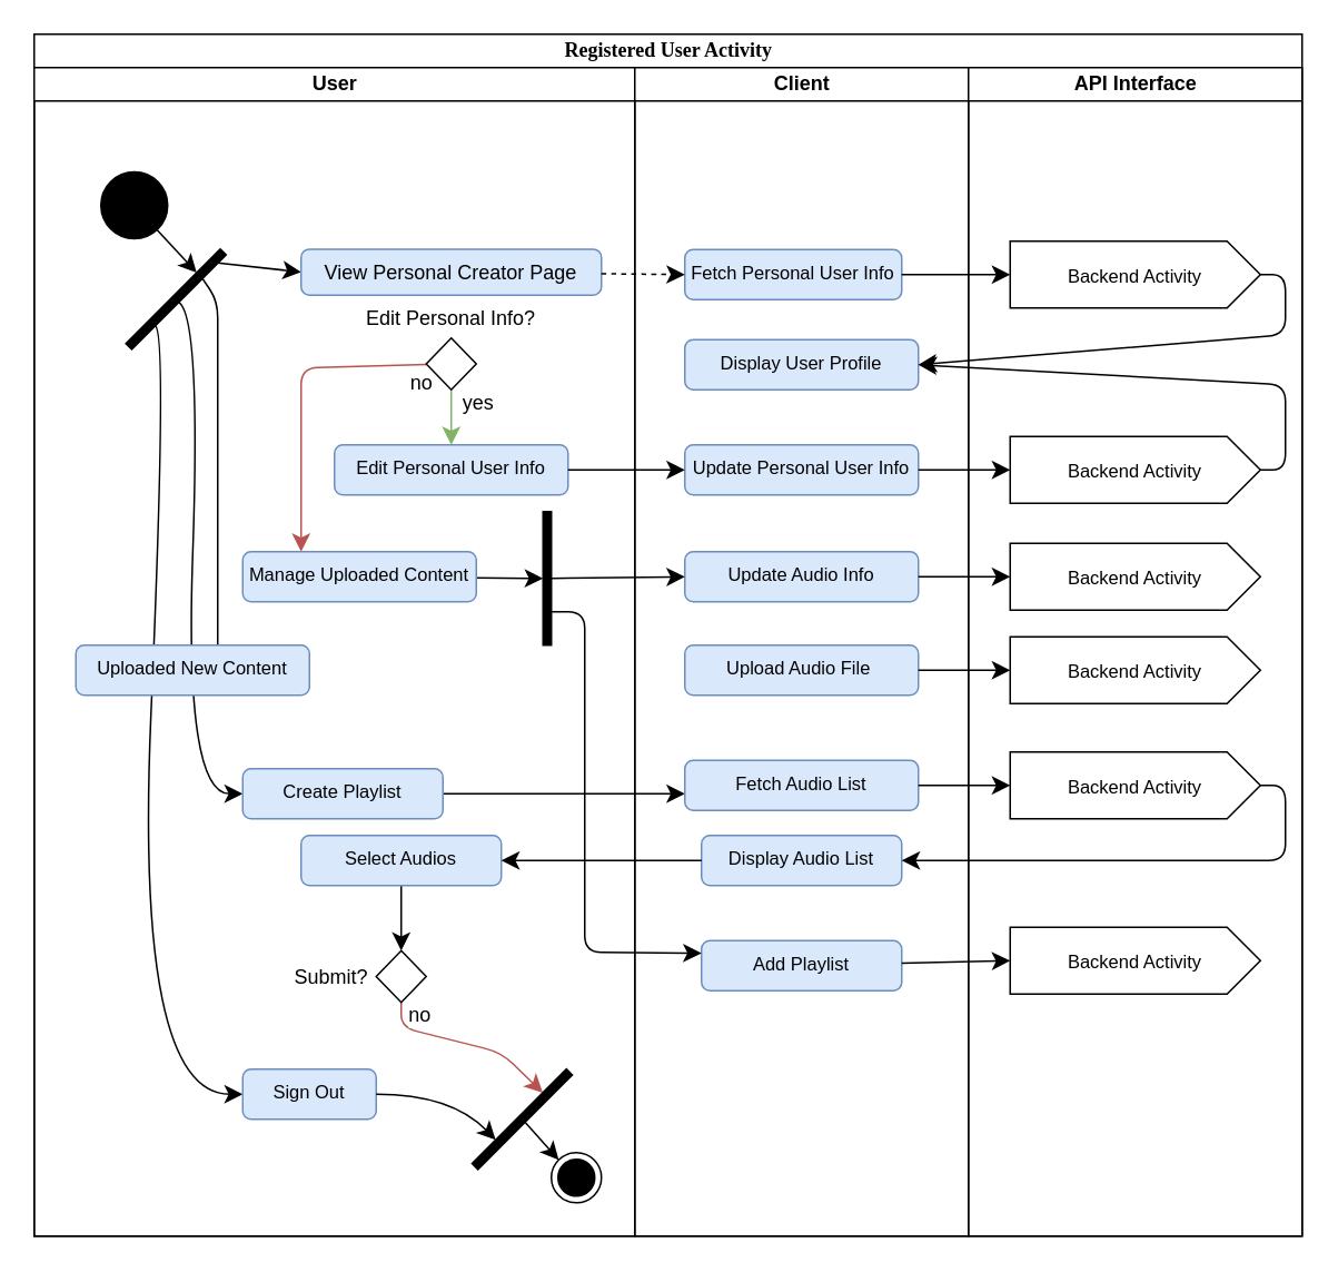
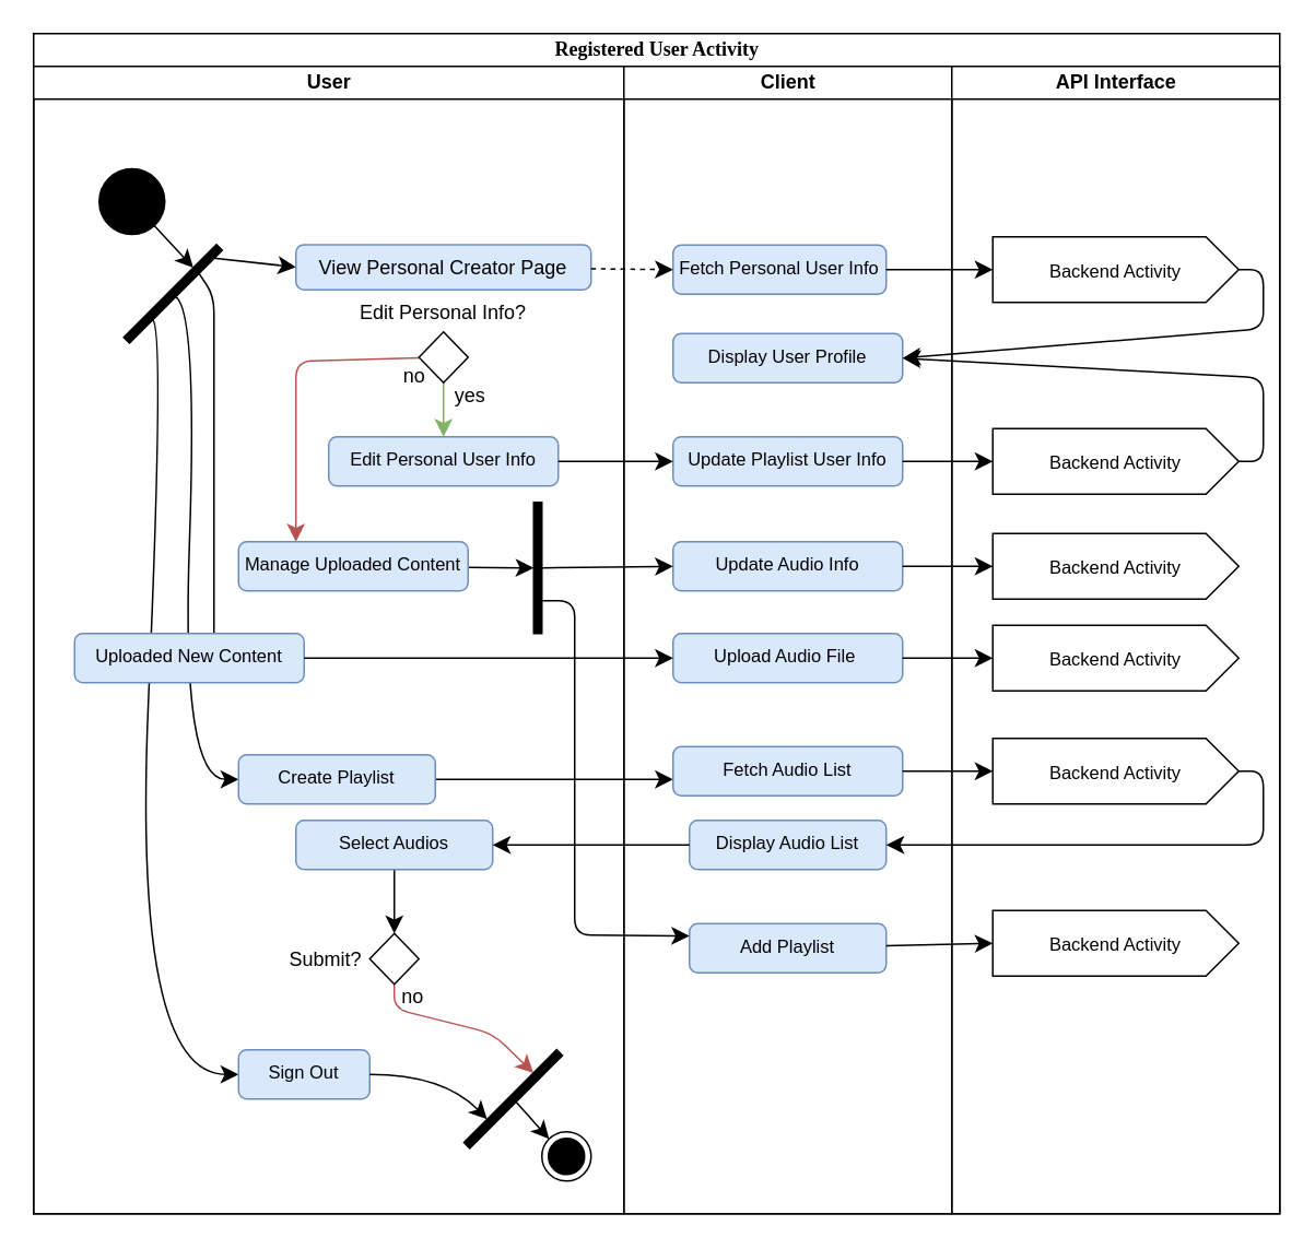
  <mxCell id="0" />
  <mxCell id="1" parent="0" />
  <mxCell id="2" value="Registered User Activity" style="swimlane;html=1;childLayout=stackLayout;startSize=20;rounded=0;shadow=0;comic=0;labelBackgroundColor=none;strokeWidth=1;fontFamily=Verdana;fontSize=12;align=center;" vertex="1" parent="1"><mxGeometry x="20" y="20" width="760" height="720" as="geometry" /></mxCell>
  <mxCell id="3" value="User" style="swimlane;html=1;startSize=20;" vertex="1" parent="2"><mxGeometry y="20" width="360" height="700" as="geometry" /></mxCell>
  <mxCell id="4" style="edgeStyle=none;curved=1;rounded=0;orthogonalLoop=1;jettySize=auto;html=1;entryX=0.75;entryY=0;entryDx=0;entryDy=0;fontSize=12;startSize=8;endSize=8;" edge="1" parent="3" source="5" target="10"><mxGeometry relative="1" as="geometry" /></mxCell>
  <mxCell id="5" value="" style="ellipse;whiteSpace=wrap;html=1;rounded=0;shadow=0;comic=0;labelBackgroundColor=none;strokeWidth=1;fillColor=#000000;fontFamily=Verdana;fontSize=12;align=center;" vertex="1" parent="3"><mxGeometry x="40" y="62.5" width="40" height="40" as="geometry" /></mxCell>
  <mxCell id="6" style="edgeStyle=none;curved=1;rounded=0;orthogonalLoop=1;jettySize=auto;html=1;entryX=0;entryY=0.5;entryDx=0;entryDy=0;fontSize=12;startSize=8;endSize=8;exitX=0.913;exitY=0.947;exitDx=0;exitDy=0;exitPerimeter=0;" edge="1" parent="3" source="10" target="11"><mxGeometry relative="1" as="geometry"><mxPoint x="110" y="120" as="sourcePoint" /><Array as="points" /></mxGeometry></mxCell>
  <mxCell id="7" style="edgeStyle=none;curved=0;rounded=1;orthogonalLoop=1;jettySize=auto;html=1;entryX=0;entryY=0.5;entryDx=0;entryDy=0;fontSize=12;startSize=8;endSize=8;exitX=0.75;exitY=1;exitDx=0;exitDy=0;" edge="1" parent="3" source="10" target="20"><mxGeometry relative="1" as="geometry"><mxPoint x="60" y="250" as="sourcePoint" /><Array as="points"><mxPoint x="110" y="140" /><mxPoint x="110" y="361" /></Array></mxGeometry></mxCell>
  <mxCell id="8" style="edgeStyle=none;curved=1;rounded=0;orthogonalLoop=1;jettySize=auto;html=1;fontSize=12;startSize=8;endSize=8;exitX=0.5;exitY=1;exitDx=0;exitDy=0;entryX=0;entryY=0.5;entryDx=0;entryDy=0;" edge="1" parent="3" source="10" target="22"><mxGeometry relative="1" as="geometry"><mxPoint x="88" y="470" as="targetPoint" /><Array as="points"><mxPoint x="100" y="150" /><mxPoint x="90" y="435" /></Array></mxGeometry></mxCell>
  <mxCell id="9" style="edgeStyle=none;curved=1;rounded=0;orthogonalLoop=1;jettySize=auto;html=1;fontSize=12;startSize=8;endSize=8;exitX=0.25;exitY=1;exitDx=0;exitDy=0;entryX=0;entryY=0.5;entryDx=0;entryDy=0;" edge="1" parent="3" source="10" target="29"><mxGeometry relative="1" as="geometry"><mxPoint x="78" y="710" as="targetPoint" /><Array as="points"><mxPoint x="80" y="160" /><mxPoint x="60" y="615" /></Array></mxGeometry></mxCell>
  <mxCell id="10" value="" style="rounded=0;whiteSpace=wrap;html=1;fillColor=#000000;rotation=-45;" vertex="1" parent="3"><mxGeometry x="45" y="136.25" width="80" height="5" as="geometry" /></mxCell>
  <mxCell id="11" value="View Personal Creator Page" style="html=1;align=center;verticalAlign=top;rounded=1;absoluteArcSize=1;arcSize=10;dashed=0;whiteSpace=wrap;fillColor=#dae8fc;strokeColor=#6c8ebf;" vertex="1" parent="3"><mxGeometry x="160" y="108.75" width="180" height="27.5" as="geometry" /></mxCell>
  <mxCell id="12" value="&lt;span style=&quot;font-size: 11px;&quot;&gt;Edit Personal User Info&lt;/span&gt;" style="html=1;align=center;verticalAlign=top;rounded=1;absoluteArcSize=1;arcSize=10;dashed=0;whiteSpace=wrap;fillColor=#dae8fc;strokeColor=#6c8ebf;" vertex="1" parent="3"><mxGeometry x="180" y="226" width="140" height="30" as="geometry" /></mxCell>
  <mxCell id="13" style="edgeStyle=none;curved=1;rounded=0;orthogonalLoop=1;jettySize=auto;html=1;fontSize=12;startSize=8;endSize=8;entryX=0.5;entryY=0;entryDx=0;entryDy=0;fillColor=#d5e8d4;strokeColor=#82b366;" edge="1" parent="3" source="17" target="12"><mxGeometry relative="1" as="geometry"><mxPoint x="130" y="197" as="targetPoint" /><Array as="points" /></mxGeometry></mxCell>
  <mxCell id="14" value="yes" style="edgeLabel;html=1;align=center;verticalAlign=middle;resizable=0;points=[];fontSize=12;" vertex="1" connectable="0" parent="13"><mxGeometry x="-0.262" y="-1" relative="1" as="geometry"><mxPoint x="16" y="-5" as="offset" /></mxGeometry></mxCell>
  <mxCell id="15" style="edgeStyle=none;curved=0;rounded=1;orthogonalLoop=1;jettySize=auto;html=1;fontSize=12;startSize=8;endSize=8;fillColor=#f8cecc;strokeColor=#b85450;entryX=0.25;entryY=0;entryDx=0;entryDy=0;" edge="1" parent="3" source="17" target="19"><mxGeometry relative="1" as="geometry"><mxPoint x="80" y="190" as="targetPoint" /><Array as="points"><mxPoint x="160" y="180" /></Array></mxGeometry></mxCell>
  <mxCell id="16" value="no" style="edgeLabel;html=1;align=center;verticalAlign=middle;resizable=0;points=[];fontSize=12;" vertex="1" connectable="0" parent="15"><mxGeometry x="-0.236" y="-3" relative="1" as="geometry"><mxPoint x="67" y="12" as="offset" /></mxGeometry></mxCell>
  <mxCell id="17" value="Edit Personal Info?&#10;&#10;&#10;&#10;" style="rhombus;" vertex="1" parent="3"><mxGeometry x="235" y="162" width="30" height="31" as="geometry" /></mxCell>
  <mxCell id="18" style="edgeStyle=none;curved=1;rounded=0;orthogonalLoop=1;jettySize=auto;html=1;entryX=0.5;entryY=1;entryDx=0;entryDy=0;fontSize=12;startSize=8;endSize=8;" edge="1" parent="3" source="19" target="28"><mxGeometry relative="1" as="geometry"><mxPoint x="310" y="305" as="targetPoint" /></mxGeometry></mxCell>
  <mxCell id="19" value="&lt;span style=&quot;font-size: 11px;&quot;&gt;Manage Uploaded Content&lt;/span&gt;" style="html=1;align=center;verticalAlign=top;rounded=1;absoluteArcSize=1;arcSize=10;dashed=0;whiteSpace=wrap;fillColor=#dae8fc;strokeColor=#6c8ebf;" vertex="1" parent="3"><mxGeometry x="125" y="290" width="140" height="30" as="geometry" /></mxCell>
  <mxCell id="20" value="&lt;span style=&quot;font-size: 11px;&quot;&gt;Uploaded New Content&lt;/span&gt;" style="html=1;align=center;verticalAlign=top;rounded=1;absoluteArcSize=1;arcSize=10;dashed=0;whiteSpace=wrap;fillColor=#dae8fc;strokeColor=#6c8ebf;" vertex="1" parent="3"><mxGeometry x="25" y="346" width="140" height="30" as="geometry" /></mxCell>
  <mxCell id="21" style="edgeStyle=none;curved=1;rounded=0;orthogonalLoop=1;jettySize=auto;html=1;fontSize=12;startSize=8;endSize=8;" edge="1" parent="3" source="22"><mxGeometry relative="1" as="geometry"><mxPoint x="390" y="435" as="targetPoint" /></mxGeometry></mxCell>
  <mxCell id="22" value="&lt;span style=&quot;font-size: 11px;&quot;&gt;Create Playlist&lt;/span&gt;" style="html=1;align=center;verticalAlign=top;rounded=1;absoluteArcSize=1;arcSize=10;dashed=0;whiteSpace=wrap;fillColor=#dae8fc;strokeColor=#6c8ebf;" vertex="1" parent="3"><mxGeometry x="125" y="420" width="120" height="30" as="geometry" /></mxCell>
  <mxCell id="23" style="edgeStyle=none;curved=1;rounded=0;orthogonalLoop=1;jettySize=auto;html=1;fontSize=12;startSize=8;endSize=8;entryX=0.5;entryY=0;entryDx=0;entryDy=0;" edge="1" parent="3" source="24" target="27"><mxGeometry relative="1" as="geometry"><mxPoint x="220" y="520" as="targetPoint" /></mxGeometry></mxCell>
  <mxCell id="24" value="&lt;span style=&quot;font-size: 11px;&quot;&gt;Select Audios&lt;/span&gt;" style="html=1;align=center;verticalAlign=top;rounded=1;absoluteArcSize=1;arcSize=10;dashed=0;whiteSpace=wrap;fillColor=#dae8fc;strokeColor=#6c8ebf;" vertex="1" parent="3"><mxGeometry x="160" y="460" width="120" height="30" as="geometry" /></mxCell>
  <mxCell id="25" style="edgeStyle=none;curved=0;rounded=1;orthogonalLoop=1;jettySize=auto;html=1;fontSize=12;startSize=8;endSize=8;entryX=0.25;entryY=1;entryDx=0;entryDy=0;fillColor=#f8cecc;strokeColor=#b85450;" edge="1" parent="3" source="27" target="31"><mxGeometry relative="1" as="geometry"><mxPoint x="280.0" y="575" as="targetPoint" /><Array as="points"><mxPoint x="220" y="575" /><mxPoint x="280" y="590" /></Array></mxGeometry></mxCell>
  <mxCell id="26" value="no" style="edgeLabel;html=1;align=center;verticalAlign=middle;resizable=0;points=[];fontSize=12;" vertex="1" connectable="0" parent="25"><mxGeometry x="-0.128" relative="1" as="geometry"><mxPoint x="-22" y="-16" as="offset" /></mxGeometry></mxCell>
  <mxCell id="27" value="Submit?                         " style="rhombus;" vertex="1" parent="3"><mxGeometry x="205" y="529" width="30" height="31" as="geometry" /></mxCell>
  <mxCell id="28" value="" style="rounded=0;whiteSpace=wrap;html=1;fillColor=#000000;rotation=0;direction=south;" vertex="1" parent="3"><mxGeometry x="305" y="266" width="5" height="80" as="geometry" /></mxCell>
  <mxCell id="29" value="&lt;span style=&quot;font-size: 11px;&quot;&gt;Sign Out&lt;/span&gt;" style="html=1;align=center;verticalAlign=top;rounded=1;absoluteArcSize=1;arcSize=10;dashed=0;whiteSpace=wrap;fillColor=#dae8fc;strokeColor=#6c8ebf;" vertex="1" parent="3"><mxGeometry x="125" y="600" width="80" height="30" as="geometry" /></mxCell>
  <mxCell id="30" value="" style="ellipse;html=1;shape=endState;fillColor=strokeColor;" vertex="1" parent="3"><mxGeometry x="310" y="650" width="30" height="30" as="geometry" /></mxCell>
  <mxCell id="31" value="" style="rounded=0;whiteSpace=wrap;html=1;fillColor=#000000;rotation=45;direction=south;" vertex="1" parent="3"><mxGeometry x="290" y="590" width="5" height="80" as="geometry" /></mxCell>
  <mxCell id="32" style="edgeStyle=none;curved=1;rounded=0;orthogonalLoop=1;jettySize=auto;html=1;fontSize=12;startSize=8;endSize=8;entryX=0;entryY=0;entryDx=0;entryDy=0;exitX=0.5;exitY=0;exitDx=0;exitDy=0;" edge="1" parent="3" source="31" target="30"><mxGeometry relative="1" as="geometry"><mxPoint x="230" y="539" as="targetPoint" /><mxPoint x="230" y="500" as="sourcePoint" /></mxGeometry></mxCell>
  <mxCell id="33" style="edgeStyle=none;curved=1;rounded=0;orthogonalLoop=1;jettySize=auto;html=1;fontSize=12;startSize=8;endSize=8;entryX=0.75;entryY=1;entryDx=0;entryDy=0;exitX=1;exitY=0.5;exitDx=0;exitDy=0;" edge="1" parent="3" source="29" target="31"><mxGeometry relative="1" as="geometry"><mxPoint x="334" y="674" as="targetPoint" /><mxPoint x="304" y="642" as="sourcePoint" /><Array as="points"><mxPoint x="250" y="615" /></Array></mxGeometry></mxCell>
  <mxCell id="34" value="Client" style="swimlane;html=1;startSize=20;" vertex="1" parent="2"><mxGeometry x="360" y="20" width="200" height="700" as="geometry" /></mxCell>
  <mxCell id="35" value="&lt;span style=&quot;font-size: 11px;&quot;&gt;Fetch Personal User Info&lt;/span&gt;" style="html=1;align=center;verticalAlign=top;rounded=1;absoluteArcSize=1;arcSize=10;dashed=0;whiteSpace=wrap;fillColor=#dae8fc;strokeColor=#6c8ebf;" vertex="1" parent="34"><mxGeometry x="30" y="109" width="130" height="30" as="geometry" /></mxCell>
  <mxCell id="36" value="&lt;span style=&quot;font-size: 11px;&quot;&gt;Display User Profile&lt;/span&gt;" style="html=1;align=center;verticalAlign=top;rounded=1;absoluteArcSize=1;arcSize=10;dashed=0;whiteSpace=wrap;fillColor=#dae8fc;strokeColor=#6c8ebf;" vertex="1" parent="34"><mxGeometry x="30" y="163" width="140" height="30" as="geometry" /></mxCell>
- <mxCell id="37" value="&lt;span style=&quot;font-size: 11px;&quot;&gt;Update Personal User Info&lt;/span&gt;" style="html=1;align=center;verticalAlign=top;rounded=1;absoluteArcSize=1;arcSize=10;dashed=0;whiteSpace=wrap;fillColor=#dae8fc;strokeColor=#6c8ebf;" vertex="1" parent="34"><mxGeometry x="30" y="226" width="140" height="30" as="geometry" /></mxCell>
+ <mxCell id="37" value="&lt;span style=&quot;font-size: 11px;&quot;&gt;Update Playlist User Info&lt;/span&gt;" style="html=1;align=center;verticalAlign=top;rounded=1;absoluteArcSize=1;arcSize=10;dashed=0;whiteSpace=wrap;fillColor=#dae8fc;strokeColor=#6c8ebf;" vertex="1" parent="34"><mxGeometry x="30" y="226" width="140" height="30" as="geometry" /></mxCell>
  <mxCell id="38" value="&lt;span style=&quot;font-size: 11px;&quot;&gt;Update Audio Info&lt;/span&gt;" style="html=1;align=center;verticalAlign=top;rounded=1;absoluteArcSize=1;arcSize=10;dashed=0;whiteSpace=wrap;fillColor=#dae8fc;strokeColor=#6c8ebf;" vertex="1" parent="34"><mxGeometry x="30" y="290" width="140" height="30" as="geometry" /></mxCell>
  <mxCell id="39" value="&lt;span style=&quot;font-size: 11px;&quot;&gt;Upload Audio File&amp;nbsp;&lt;/span&gt;" style="html=1;align=center;verticalAlign=top;rounded=1;absoluteArcSize=1;arcSize=10;dashed=0;whiteSpace=wrap;fillColor=#dae8fc;strokeColor=#6c8ebf;" vertex="1" parent="34"><mxGeometry x="30" y="346" width="140" height="30" as="geometry" /></mxCell>
  <mxCell id="40" value="&lt;span style=&quot;font-size: 11px;&quot;&gt;Fetch Audio List&lt;/span&gt;" style="html=1;align=center;verticalAlign=top;rounded=1;absoluteArcSize=1;arcSize=10;dashed=0;whiteSpace=wrap;fillColor=#dae8fc;strokeColor=#6c8ebf;" vertex="1" parent="34"><mxGeometry x="30" y="415" width="140" height="30" as="geometry" /></mxCell>
  <mxCell id="41" value="&lt;span style=&quot;font-size: 11px;&quot;&gt;Display Audio List&lt;/span&gt;" style="html=1;align=center;verticalAlign=top;rounded=1;absoluteArcSize=1;arcSize=10;dashed=0;whiteSpace=wrap;fillColor=#dae8fc;strokeColor=#6c8ebf;" vertex="1" parent="34"><mxGeometry x="40" y="460" width="120" height="30" as="geometry" /></mxCell>
  <mxCell id="42" value="&lt;span style=&quot;font-size: 11px;&quot;&gt;Add Playlist&lt;/span&gt;" style="html=1;align=center;verticalAlign=top;rounded=1;absoluteArcSize=1;arcSize=10;dashed=0;whiteSpace=wrap;fillColor=#dae8fc;strokeColor=#6c8ebf;" vertex="1" parent="34"><mxGeometry x="40" y="523" width="120" height="30" as="geometry" /></mxCell>
  <mxCell id="43" value="API Interface" style="swimlane;html=1;startSize=20;" vertex="1" parent="2"><mxGeometry x="560" y="20" width="200" height="700" as="geometry" /></mxCell>
  <mxCell id="44" value="&lt;font style=&quot;font-size: 11px;&quot;&gt;Backend Activity&lt;/font&gt;" style="html=1;shape=mxgraph.infographic.ribbonSimple;notch1=0;notch2=20;align=center;verticalAlign=middle;fontSize=14;fontStyle=0;fillColor=#FFFFFF;whiteSpace=wrap;" vertex="1" parent="43"><mxGeometry x="25" y="104" width="150" height="40" as="geometry" /></mxCell>
  <mxCell id="45" value="&lt;font style=&quot;font-size: 11px;&quot;&gt;Backend Activity&lt;/font&gt;" style="html=1;shape=mxgraph.infographic.ribbonSimple;notch1=0;notch2=20;align=center;verticalAlign=middle;fontSize=14;fontStyle=0;fillColor=#FFFFFF;whiteSpace=wrap;" vertex="1" parent="43"><mxGeometry x="25" y="221" width="150" height="40" as="geometry" /></mxCell>
  <mxCell id="46" value="&lt;font style=&quot;font-size: 11px;&quot;&gt;Backend Activity&lt;/font&gt;" style="html=1;shape=mxgraph.infographic.ribbonSimple;notch1=0;notch2=20;align=center;verticalAlign=middle;fontSize=14;fontStyle=0;fillColor=#FFFFFF;whiteSpace=wrap;" vertex="1" parent="43"><mxGeometry x="25" y="285" width="150" height="40" as="geometry" /></mxCell>
  <mxCell id="47" value="&lt;font style=&quot;font-size: 11px;&quot;&gt;Backend Activity&lt;/font&gt;" style="html=1;shape=mxgraph.infographic.ribbonSimple;notch1=0;notch2=20;align=center;verticalAlign=middle;fontSize=14;fontStyle=0;fillColor=#FFFFFF;whiteSpace=wrap;" vertex="1" parent="43"><mxGeometry x="25" y="341" width="150" height="40" as="geometry" /></mxCell>
  <mxCell id="48" value="&lt;font style=&quot;font-size: 11px;&quot;&gt;Backend Activity&lt;/font&gt;" style="html=1;shape=mxgraph.infographic.ribbonSimple;notch1=0;notch2=20;align=center;verticalAlign=middle;fontSize=14;fontStyle=0;fillColor=#FFFFFF;whiteSpace=wrap;" vertex="1" parent="43"><mxGeometry x="25" y="410" width="150" height="40" as="geometry" /></mxCell>
  <mxCell id="49" value="&lt;font style=&quot;font-size: 11px;&quot;&gt;Backend Activity&lt;/font&gt;" style="html=1;shape=mxgraph.infographic.ribbonSimple;notch1=0;notch2=20;align=center;verticalAlign=middle;fontSize=14;fontStyle=0;fillColor=#FFFFFF;whiteSpace=wrap;" vertex="1" parent="43"><mxGeometry x="25" y="515" width="150" height="40" as="geometry" /></mxCell>
  <mxCell id="50" style="edgeStyle=none;curved=1;rounded=0;orthogonalLoop=1;jettySize=auto;html=1;entryX=0;entryY=0.5;entryDx=0;entryDy=0;fontSize=12;startSize=8;endSize=8;dashed=1;" edge="1" parent="2" source="11" target="35"><mxGeometry relative="1" as="geometry" /></mxCell>
  <mxCell id="51" style="edgeStyle=none;curved=1;rounded=0;orthogonalLoop=1;jettySize=auto;html=1;entryX=0;entryY=0;entryDx=0;entryDy=20;entryPerimeter=0;fontSize=12;startSize=8;endSize=8;" edge="1" parent="2" source="35" target="44"><mxGeometry relative="1" as="geometry" /></mxCell>
  <mxCell id="52" style="edgeStyle=none;curved=0;rounded=1;orthogonalLoop=1;jettySize=auto;html=1;entryX=1;entryY=0.5;entryDx=0;entryDy=0;fontSize=12;startSize=8;endSize=8;exitX=1;exitY=0.5;exitDx=0;exitDy=0;exitPerimeter=0;" edge="1" parent="2" source="44" target="36"><mxGeometry relative="1" as="geometry"><Array as="points"><mxPoint x="750" y="144" /><mxPoint x="750" y="180" /></Array></mxGeometry></mxCell>
  <mxCell id="53" style="edgeStyle=none;curved=1;rounded=0;orthogonalLoop=1;jettySize=auto;html=1;entryX=0;entryY=0;entryDx=0;entryDy=20;entryPerimeter=0;fontSize=12;startSize=8;endSize=8;" edge="1" parent="2" source="37" target="45"><mxGeometry relative="1" as="geometry" /></mxCell>
  <mxCell id="54" style="edgeStyle=none;curved=0;rounded=1;orthogonalLoop=1;jettySize=auto;html=1;fontSize=12;startSize=8;endSize=8;entryX=0;entryY=0.5;entryDx=0;entryDy=0;exitX=1;exitY=0.5;exitDx=0;exitDy=0;" edge="1" parent="2" source="12" target="37"><mxGeometry relative="1" as="geometry"><mxPoint x="230" y="291.0" as="targetPoint" /><mxPoint x="330" y="241" as="sourcePoint" /><Array as="points" /></mxGeometry></mxCell>
  <mxCell id="55" style="edgeStyle=none;curved=0;rounded=1;orthogonalLoop=1;jettySize=auto;html=1;entryX=1;entryY=0.5;entryDx=0;entryDy=0;fontSize=12;startSize=8;endSize=8;exitX=1;exitY=0.5;exitDx=0;exitDy=0;exitPerimeter=0;" edge="1" parent="2" source="45" target="36"><mxGeometry relative="1" as="geometry"><mxPoint x="735" y="230" as="sourcePoint" /><mxPoint x="530" y="271" as="targetPoint" /><Array as="points"><mxPoint x="750" y="261" /><mxPoint x="750" y="210" /></Array></mxGeometry></mxCell>
  <mxCell id="56" style="edgeStyle=none;curved=1;rounded=0;orthogonalLoop=1;jettySize=auto;html=1;entryX=0;entryY=0.5;entryDx=0;entryDy=0;fontSize=12;startSize=8;endSize=8;exitX=0.5;exitY=0;exitDx=0;exitDy=0;" edge="1" parent="2" source="28" target="38"><mxGeometry relative="1" as="geometry"><mxPoint x="340" y="325" as="sourcePoint" /></mxGeometry></mxCell>
  <mxCell id="57" style="edgeStyle=none;curved=1;rounded=0;orthogonalLoop=1;jettySize=auto;html=1;entryX=0;entryY=0;entryDx=0;entryDy=20;entryPerimeter=0;fontSize=12;startSize=8;endSize=8;" edge="1" parent="2" source="38" target="46"><mxGeometry relative="1" as="geometry" /></mxCell>
+ <mxCell id="58" style="edgeStyle=none;curved=1;rounded=0;orthogonalLoop=1;jettySize=auto;html=1;fontSize=12;startSize=8;endSize=8;entryX=0;entryY=0.5;entryDx=0;entryDy=0;exitX=1;exitY=0.5;exitDx=0;exitDy=0;" edge="1" parent="2" source="20" target="39"><mxGeometry relative="1" as="geometry"><mxPoint x="370" y="371" as="targetPoint" /></mxGeometry></mxCell>
  <mxCell id="59" style="edgeStyle=none;curved=1;rounded=0;orthogonalLoop=1;jettySize=auto;html=1;entryX=0;entryY=0;entryDx=0;entryDy=20;entryPerimeter=0;fontSize=12;startSize=8;endSize=8;" edge="1" parent="2" source="39" target="47"><mxGeometry relative="1" as="geometry" /></mxCell>
  <mxCell id="60" style="edgeStyle=none;curved=1;rounded=0;orthogonalLoop=1;jettySize=auto;html=1;entryX=0;entryY=0;entryDx=0;entryDy=20;entryPerimeter=0;fontSize=12;startSize=8;endSize=8;" edge="1" parent="2" source="40" target="48"><mxGeometry relative="1" as="geometry" /></mxCell>
  <mxCell id="61" style="edgeStyle=none;curved=0;rounded=1;orthogonalLoop=1;jettySize=auto;html=1;entryX=1;entryY=0.5;entryDx=0;entryDy=0;fontSize=12;startSize=8;endSize=8;exitX=1;exitY=0.5;exitDx=0;exitDy=0;exitPerimeter=0;" edge="1" parent="2" source="48" target="41"><mxGeometry relative="1" as="geometry"><Array as="points"><mxPoint x="750" y="450" /><mxPoint x="750" y="495" /></Array></mxGeometry></mxCell>
  <mxCell id="62" style="edgeStyle=none;curved=1;rounded=0;orthogonalLoop=1;jettySize=auto;html=1;entryX=1;entryY=0.5;entryDx=0;entryDy=0;fontSize=12;startSize=8;endSize=8;" edge="1" parent="2" source="41" target="24"><mxGeometry relative="1" as="geometry" /></mxCell>
  <mxCell id="63" style="edgeStyle=none;curved=1;rounded=0;orthogonalLoop=1;jettySize=auto;html=1;entryX=0;entryY=0;entryDx=0;entryDy=20;entryPerimeter=0;fontSize=12;startSize=8;endSize=8;" edge="1" parent="2" source="42" target="49"><mxGeometry relative="1" as="geometry" /></mxCell>
  <mxCell id="64" style="edgeStyle=none;curved=0;rounded=1;orthogonalLoop=1;jettySize=auto;html=1;entryX=0;entryY=0.25;entryDx=0;entryDy=0;fontSize=12;startSize=8;endSize=8;exitX=0.75;exitY=0;exitDx=0;exitDy=0;" edge="1" parent="2" source="28" target="42"><mxGeometry relative="1" as="geometry"><mxPoint x="325" y="340" as="sourcePoint" /><mxPoint x="90" y="675.5" as="targetPoint" /><Array as="points"><mxPoint x="330" y="346" /><mxPoint x="330" y="550" /></Array></mxGeometry></mxCell>
